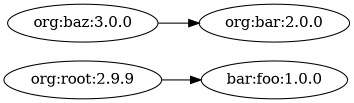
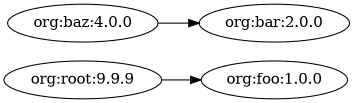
  digraph {
    rankdir=LR
    edge [arrowtail=none]
-   "org:root:9.9.9" [label="org:root:2.9.9"]
-   "org:foo:1.0.0" [label="bar:foo:1.0.0"]
-   "org:baz:3.0.0"
+   "org:root:9.9.9"
+   "org:foo:1.0.0"
+   "org:baz:3.0.0" [label="org:baz:4.0.0"]
    "org:bar:2.0.0"
    "org:root:9.9.9" -> "org:foo:1.0.0"
    "org:baz:3.0.0" -> "org:bar:2.0.0"
  }
